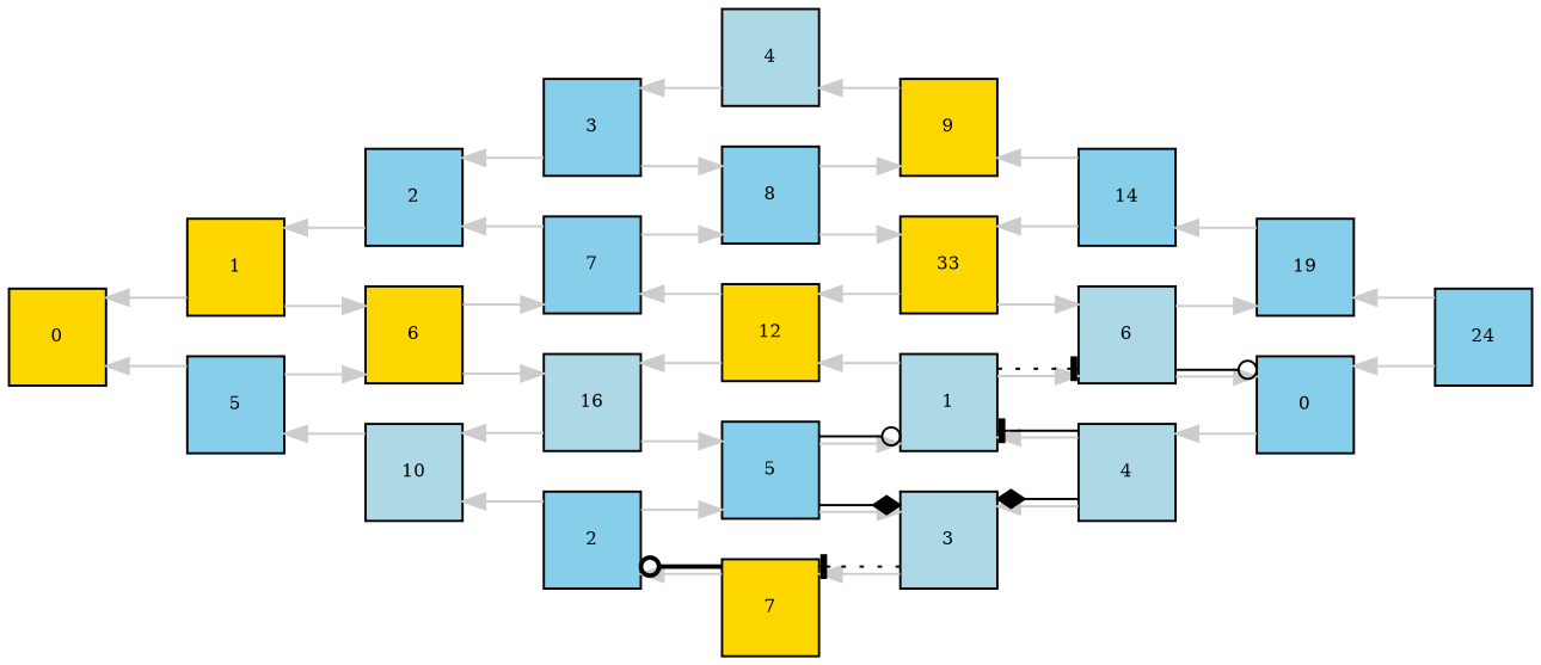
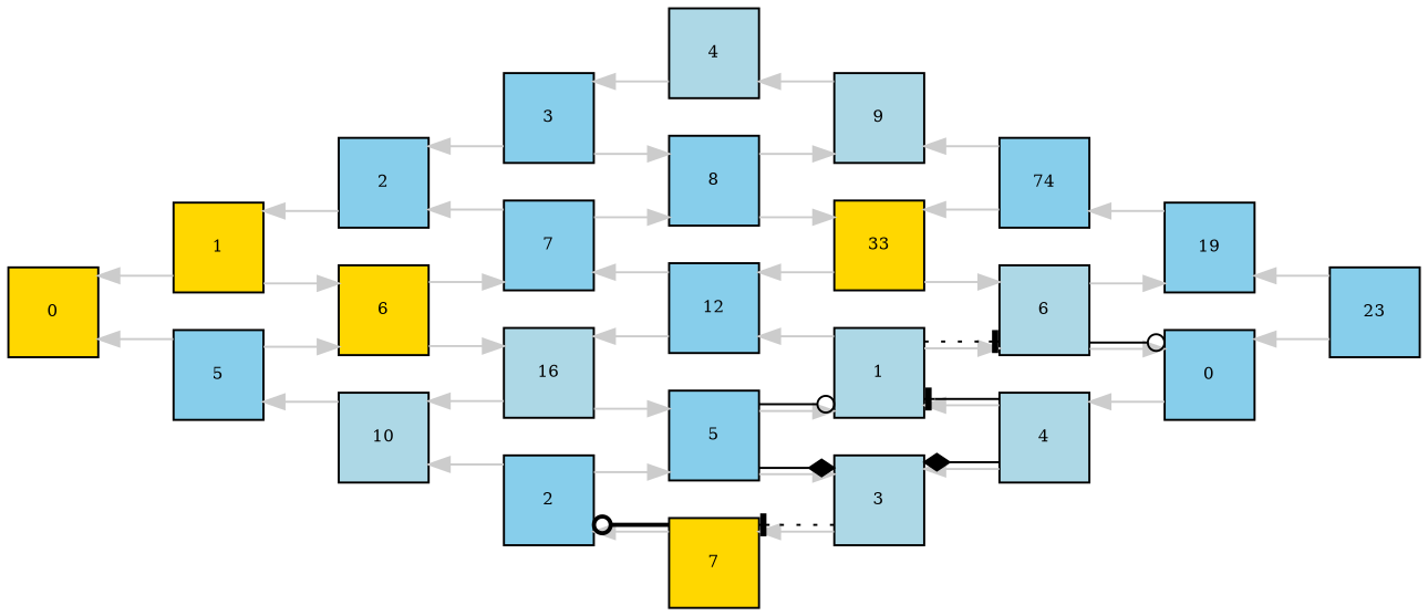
  digraph {
    rank=same
    rankdir=LR
    splines=ortho
    node [fillcolor=skyblue fixedsize=true fontsize=8 shape=square style=filled]
    edge [constraint=false style=invis]
    0 [fillcolor=gold width=0.6]
    1 [fillcolor=gold width=0.6]
    5 [width=0.6]
    2 [width=0.6]
    6 [fillcolor=gold width=0.6]
    10 [fillcolor=lightblue width=0.6]
    3 [width=0.6]
    7 [width=0.6]
    n9 [fillcolor=lightblue label=16 width=0.6]
    4 [fillcolor=lightblue width=0.6]
    8 [width=0.6]
-   12 [fillcolor=gold width=0.6]
-   9 [fillcolor=gold width=0.6]
+   12 [width=0.6]
+   9 [fillcolor=lightblue width=0.6]
    n14 [fillcolor=gold label=33 width=0.6]
-   14 [width=0.6]
+   14 [width=0.6 label=74]
    n16 [label=2 width=0.6]
    n17 [label=5 width=0.6]
    n18 [fillcolor=lightblue label=1 width=0.6]
    n19 [fillcolor=lightblue label=6 width=0.6]
    19 [width=0.6]
    n21 [fillcolor=gold label=7 width=0.6]
    n22 [fillcolor=lightblue label=3 width=0.6]
    n23 [fillcolor=lightblue label=4 width=0.6]
    n24 [label=0 width=0.6]
-   24 [width=0.6]
+   24 [width=0.6 label=23]
    0 -> 1 [constraint=true]
    0 -> 5 [constraint=true]
    1 -> 0 [color="#cccccc" style=vis]
    1 -> 2 [constraint=true]
    1 -> 6 [color="#cccccc" style=vis]
    1 -> 6 [constraint=true]
    5 -> 0 [color="#cccccc" style=vis]
    5 -> 6 [color="#cccccc" style=vis]
    5 -> 6 [constraint=true]
    5 -> 10 [constraint=true]
    2 -> 1 [color="#cccccc" style=vis]
    2 -> 3 [constraint=true]
    2 -> 7 [constraint=true]
    6 -> 7 [color="#cccccc" style=vis]
    6 -> 7 [constraint=true]
    6 -> n9 [color="#cccccc" style=vis]
    6 -> n9 [constraint=true]
    10 -> 5 [color="#cccccc" style=vis]
    10 -> n9 [constraint=true]
    10 -> n16 [constraint=true]
    3 -> 2 [color="#cccccc" style=vis]
    3 -> 4 [constraint=true]
    3 -> 8 [color="#cccccc" style=vis]
    3 -> 8 [constraint=true]
    7 -> 2 [color="#cccccc" style=vis]
    7 -> 8 [color="#cccccc" style=vis]
    7 -> 8 [constraint=true]
    7 -> 12 [constraint=true]
    n9 -> 10 [color="#cccccc" style=vis]
    n9 -> 12 [constraint=true]
    n9 -> n17 [color="#cccccc" style=vis]
    n9 -> n17 [constraint=true]
    4 -> 3 [color="#cccccc" style=vis]
    4 -> 9 [constraint=true]
    8 -> 9 [color="#cccccc" style=vis]
    8 -> 9 [constraint=true]
    8 -> n14 [color="#cccccc" style=vis]
    8 -> n14 [constraint=true]
    12 -> 7 [color="#cccccc" style=vis]
    12 -> n9 [color="#cccccc" style=vis]
    12 -> n14 [constraint=true]
    12 -> n18 [constraint=true]
    9 -> 4 [color="#cccccc" style=vis]
    9 -> 14 [constraint=true]
    n14 -> 12 [color="#cccccc" style=vis]
    n14 -> 14 [constraint=true]
    n14 -> n19 [color="#cccccc" style=vis]
    n14 -> n19 [constraint=true]
    14 -> 9 [color="#cccccc" style=vis]
    14 -> n14 [color="#cccccc" style=vis]
    14 -> 19 [constraint=true]
    n16 -> 10 [color="#cccccc" style=vis]
    n16 -> n17 [color="#cccccc" style=vis]
    n16 -> n17 [constraint=true]
    n16 -> n21 [constraint=true]
    n17 -> n18 [color="#cccccc" style=vis]
    n17 -> n18 [arrowhead=odot style=solid]
    n17 -> n18 [constraint=true]
    n17 -> n22 [color="#cccccc" style=vis]
    n17 -> n22 [arrowhead=diamond style=solid]
    n17 -> n22 [constraint=true]
    n18 -> 12 [color="#cccccc" style=vis]
    n18 -> n19 [color="#cccccc" style=vis]
    n18 -> n19 [arrowhead=tee style=dotted]
    n18 -> n19 [constraint=true]
    n18 -> n23 [constraint=true]
    n19 -> 19 [color="#cccccc" style=vis]
    n19 -> 19 [constraint=true]
    n19 -> n24 [color="#cccccc" style=vis]
    n19 -> n24 [arrowhead=odot style=solid]
    n19 -> n24 [constraint=true]
    19 -> 14 [color="#cccccc" style=vis]
    19 -> 24 [constraint=true]
    n21 -> n16 [color="#cccccc" style=vis]
    n21 -> n16 [arrowhead=odot style=bold]
    n21 -> n22 [constraint=true]
    n22 -> n21 [color="#cccccc" style=vis]
    n22 -> n21 [arrowhead=tee style=dotted]
    n22 -> n23 [constraint=true]
    n23 -> n18 [color="#cccccc" style=vis]
    n23 -> n18 [arrowhead=tee style=solid]
    n23 -> n22 [color="#cccccc" style=vis]
    n23 -> n22 [arrowhead=diamond style=solid]
    n23 -> n24 [constraint=true]
    n24 -> n23 [color="#cccccc" style=vis]
    n24 -> 24 [constraint=true]
    24 -> 19 [color="#cccccc" style=vis]
    24 -> n24 [color="#cccccc" style=vis]
  }
